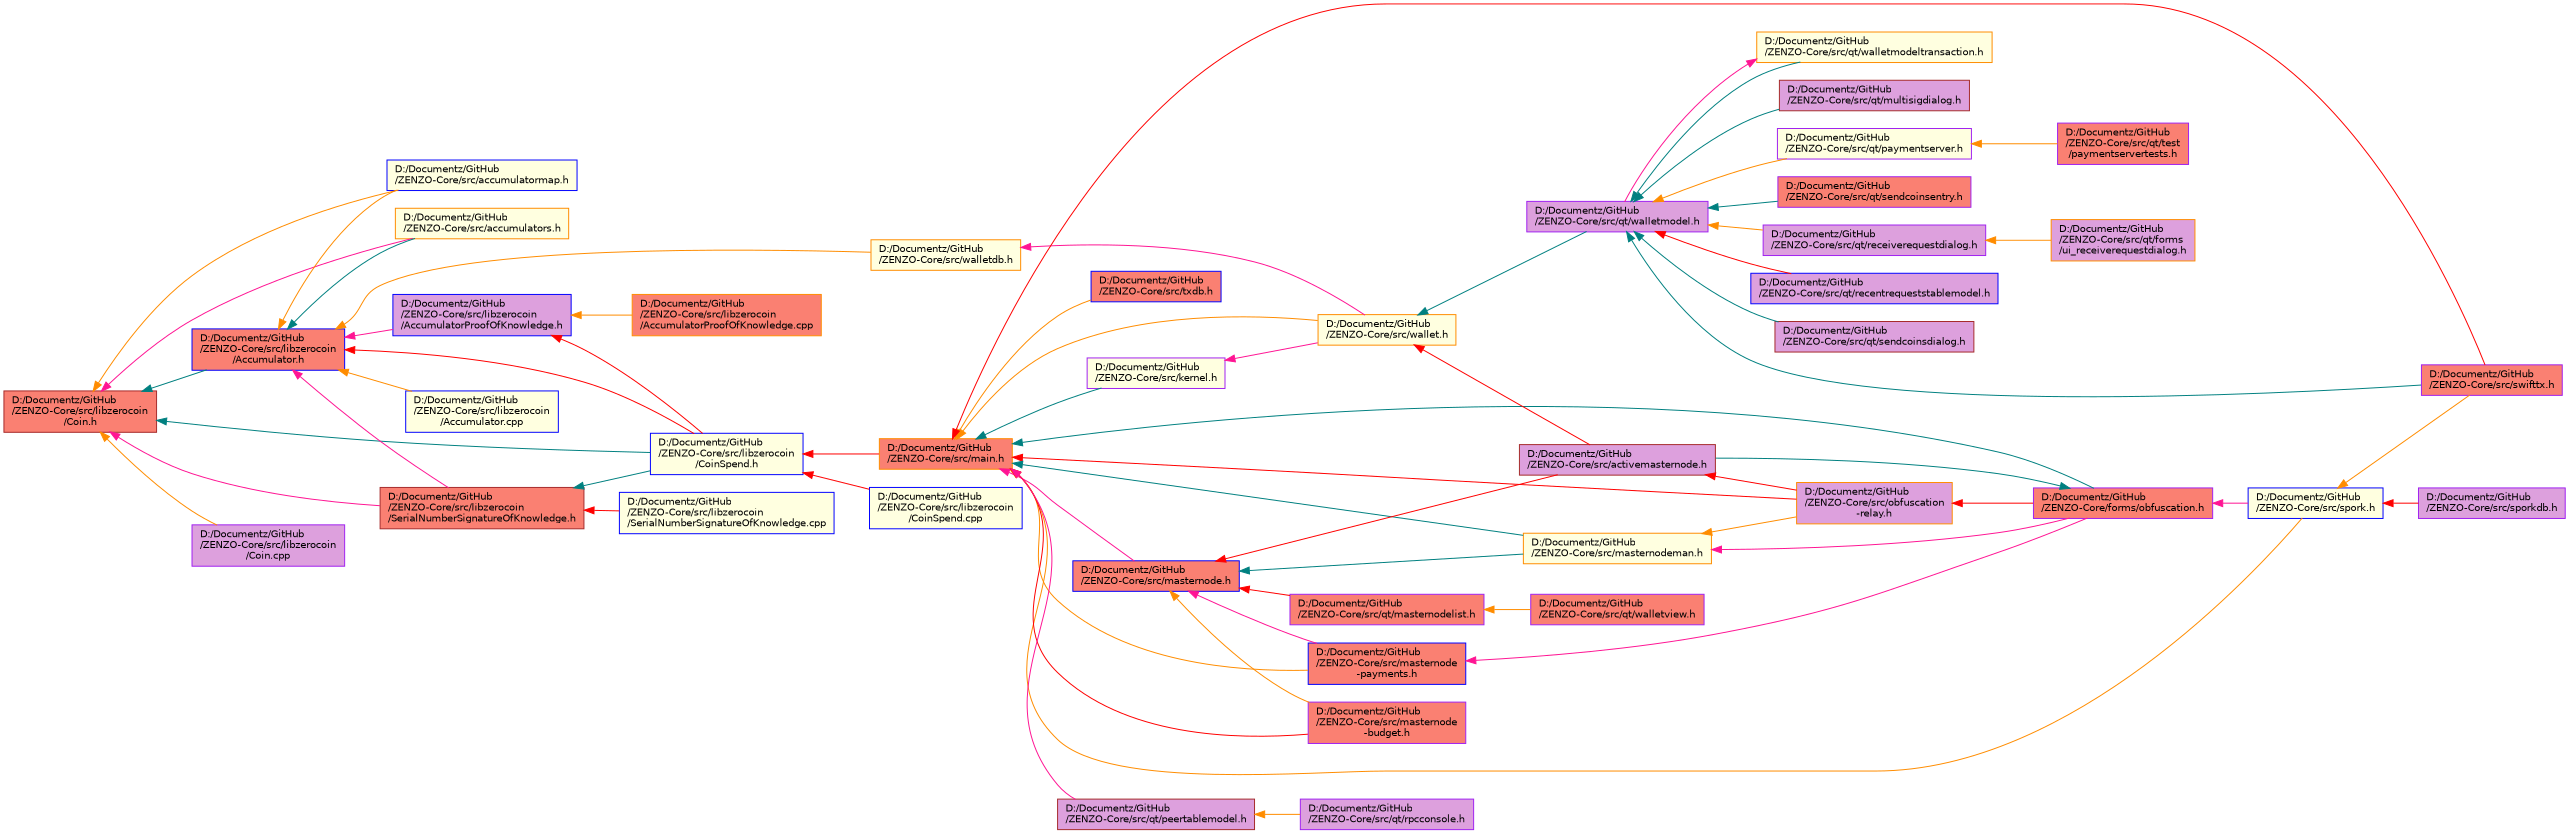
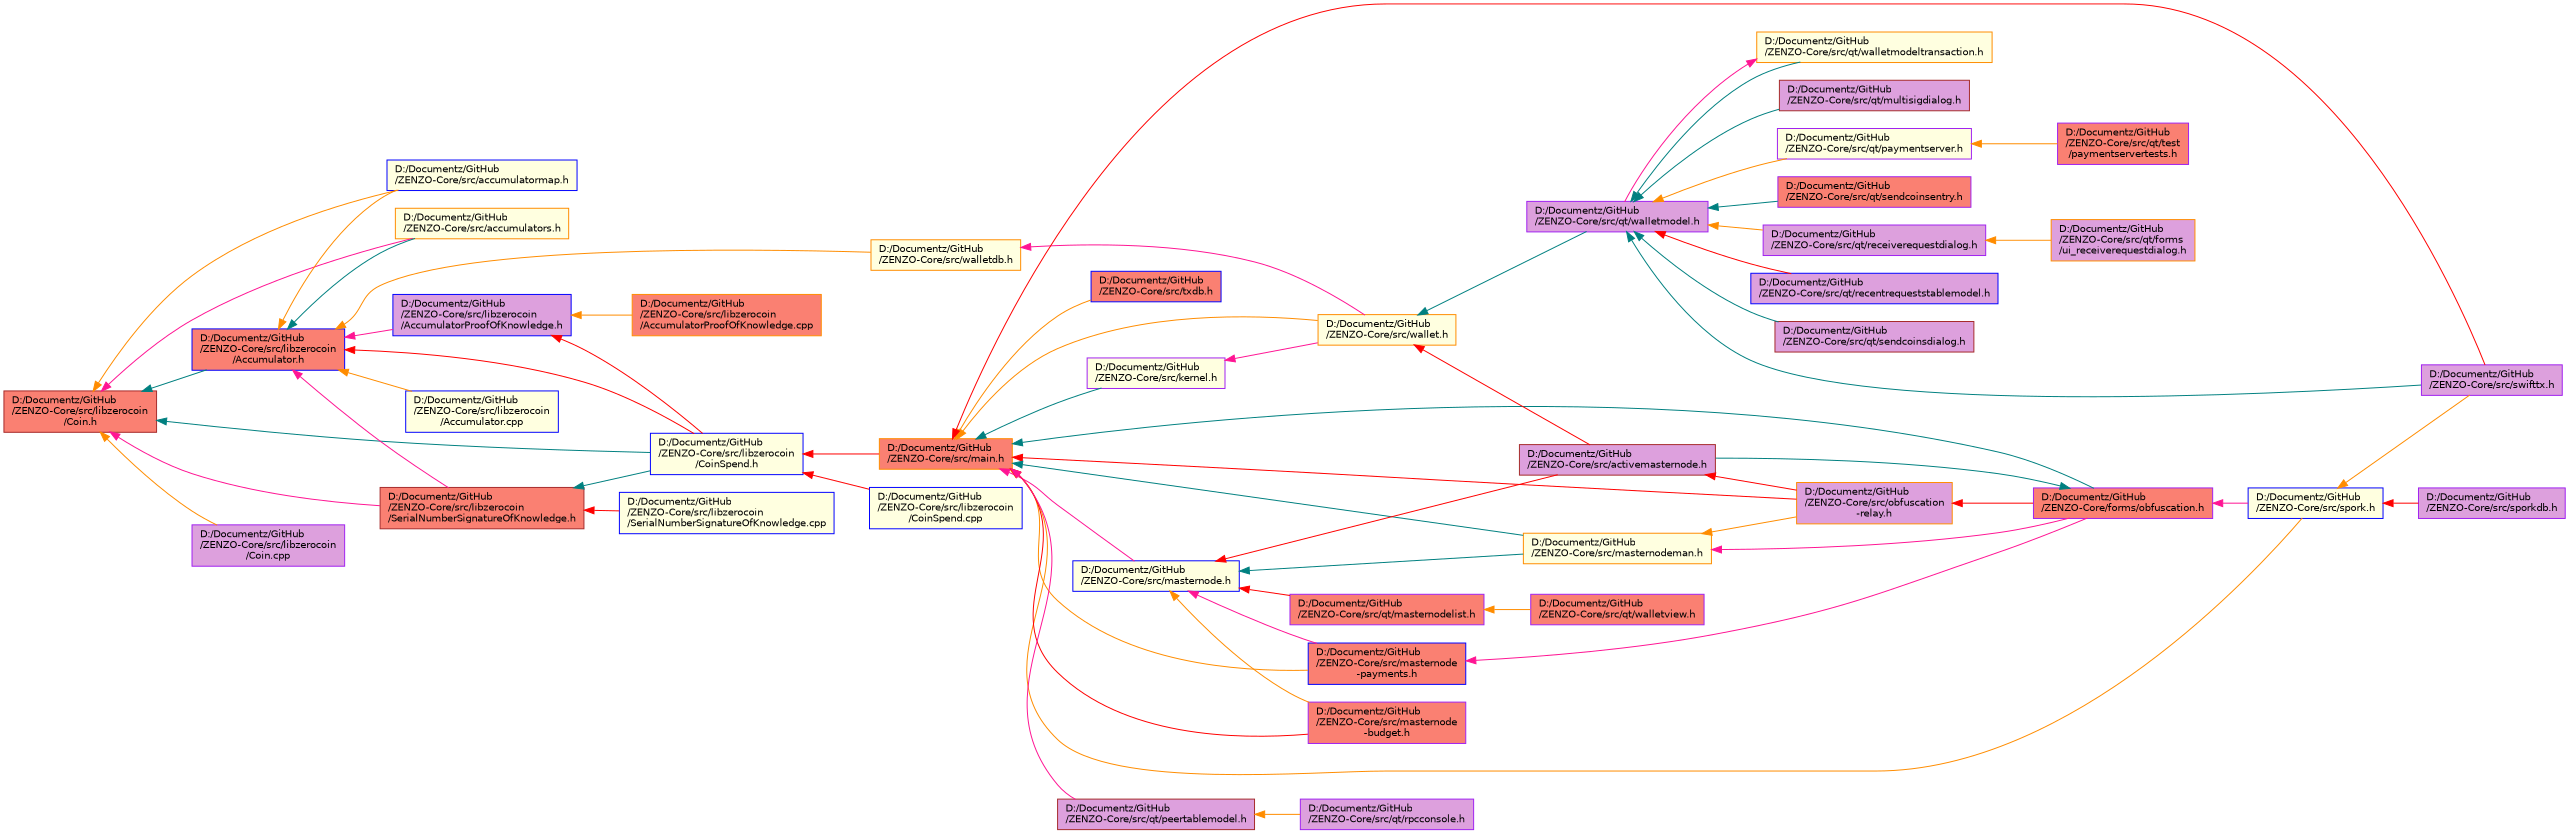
  digraph {
    rankdir=LR
    node [color=purple fillcolor=lightyellow fontname=Helvetica fontsize=10 shape=record style=filled]
    edge [color=darkorange dir=back fontname=Helvetica fontsize=10 labelfontname=Helvetica labelfontsize=10 style=solid]
    n1 [color=brown fillcolor=salmon fontcolor=black height=0.2 label="D:/Documentz/GitHub\l/ZENZO-Core/src/libzerocoin\l/Coin.h" width=0.4]
    n2 [color=blue fillcolor=salmon height=0.2 label="D:/Documentz/GitHub\l/ZENZO-Core/src/libzerocoin\l/Accumulator.h" width=0.4]
    n3 [color=blue height=0.2 label="D:/Documentz/GitHub\l/ZENZO-Core/src/accumulatormap.h" width=0.4]
    n4 [color=darkorange height=0.2 label="D:/Documentz/GitHub\l/ZENZO-Core/src/accumulators.h" width=0.4]
    n5 [color=blue height=0.2 label="D:/Documentz/GitHub\l/ZENZO-Core/src/libzerocoin\l/CoinSpend.h" width=0.4]
    n6 [color=brown fillcolor=salmon height=0.2 label="D:/Documentz/GitHub\l/ZENZO-Core/src/libzerocoin\l/SerialNumberSignatureOfKnowledge.h" width=0.4]
    n7 [fillcolor=plum height=0.2 label="D:/Documentz/GitHub\l/ZENZO-Core/src/libzerocoin\l/Coin.cpp" width=0.4]
    n8 [color=blue fillcolor=plum height=0.2 label="D:/Documentz/GitHub\l/ZENZO-Core/src/libzerocoin\l/AccumulatorProofOfKnowledge.h" width=0.4]
    n9 [color=darkorange height=0.2 label="D:/Documentz/GitHub\l/ZENZO-Core/src/walletdb.h" width=0.4]
    n10 [color=blue height=0.2 label="D:/Documentz/GitHub\l/ZENZO-Core/src/libzerocoin\l/Accumulator.cpp" width=0.4]
    n11 [color=darkorange fillcolor=salmon height=0.2 label="D:/Documentz/GitHub\l/ZENZO-Core/src/main.h" width=0.4]
    n12 [color=blue height=0.2 label="D:/Documentz/GitHub\l/ZENZO-Core/src/libzerocoin\l/CoinSpend.cpp" width=0.4]
    n13 [color=blue height=0.2 label="D:/Documentz/GitHub\l/ZENZO-Core/src/libzerocoin\l/SerialNumberSignatureOfKnowledge.cpp" width=0.4]
    n14 [color=darkorange fillcolor=salmon height=0.2 label="D:/Documentz/GitHub\l/ZENZO-Core/src/libzerocoin\l/AccumulatorProofOfKnowledge.cpp" width=0.4]
    n15 [color=darkorange height=0.2 label="D:/Documentz/GitHub\l/ZENZO-Core/src/wallet.h" width=0.4]
    n16 [color=blue fillcolor=salmon height=0.2 label="D:/Documentz/GitHub\l/ZENZO-Core/src/txdb.h" width=0.4]
    n17 [color=blue height=0.2 label="D:/Documentz/GitHub\l/ZENZO-Core/src/spork.h" width=0.4]
-   n18 [fillcolor=salmon height=0.2 label="D:/Documentz/GitHub\l/ZENZO-Core/src/swifttx.h" width=0.4]
+   n18 [fillcolor=plum height=0.2 label="D:/Documentz/GitHub\l/ZENZO-Core/src/swifttx.h" width=0.4]
    n19 [fillcolor=salmon height=0.2 label="D:/Documentz/GitHub\l/ZENZO-Core/forms/obfuscation.h" width=0.4]
    n20 [color=darkorange fillcolor=plum height=0.2 label="D:/Documentz/GitHub\l/ZENZO-Core/src/obfuscation\l-relay.h" width=0.4]
    n21 [color=blue fillcolor=salmon height=0.2 label="D:/Documentz/GitHub\l/ZENZO-Core/src/masternode\l-payments.h" width=0.4]
-   n22 [color=blue fillcolor=salmon height=0.2 label="D:/Documentz/GitHub\l/ZENZO-Core/src/masternode.h" width=0.4]
+   n22 [color=blue height=0.2 label="D:/Documentz/GitHub\l/ZENZO-Core/src/masternode.h" width=0.4]
    n23 [color=darkorange height=0.2 label="D:/Documentz/GitHub\l/ZENZO-Core/src/masternodeman.h" width=0.4]
    n24 [fillcolor=salmon height=0.2 label="D:/Documentz/GitHub\l/ZENZO-Core/src/masternode\l-budget.h" width=0.4]
    n25 [height=0.2 label="D:/Documentz/GitHub\l/ZENZO-Core/src/kernel.h" width=0.4]
    n26 [color=brown fillcolor=plum height=0.2 label="D:/Documentz/GitHub\l/ZENZO-Core/src/qt/peertablemodel.h" width=0.4]
    n27 [fillcolor=plum height=0.2 label="D:/Documentz/GitHub\l/ZENZO-Core/src/sporkdb.h" width=0.4]
    n28 [color=brown fillcolor=plum height=0.2 label="D:/Documentz/GitHub\l/ZENZO-Core/src/activemasternode.h" width=0.4]
    n29 [fillcolor=salmon height=0.2 label="D:/Documentz/GitHub\l/ZENZO-Core/src/qt/masternodelist.h" width=0.4]
    n30 [fillcolor=plum height=0.2 label="D:/Documentz/GitHub\l/ZENZO-Core/src/qt/walletmodel.h" width=0.4]
    n31 [fillcolor=plum height=0.2 label="D:/Documentz/GitHub\l/ZENZO-Core/src/qt/rpcconsole.h" width=0.4]
    n32 [color=darkorange height=0.2 label="D:/Documentz/GitHub\l/ZENZO-Core/src/qt/walletmodeltransaction.h" width=0.4]
    n33 [color=brown fillcolor=plum height=0.2 label="D:/Documentz/GitHub\l/ZENZO-Core/src/qt/multisigdialog.h" width=0.4]
    n34 [height=0.2 label="D:/Documentz/GitHub\l/ZENZO-Core/src/qt/paymentserver.h" width=0.4]
    n35 [fillcolor=salmon height=0.2 label="D:/Documentz/GitHub\l/ZENZO-Core/src/qt/sendcoinsentry.h" width=0.4]
    n36 [fillcolor=plum height=0.2 label="D:/Documentz/GitHub\l/ZENZO-Core/src/qt/receiverequestdialog.h" width=0.4]
    n37 [color=blue fillcolor=plum height=0.2 label="D:/Documentz/GitHub\l/ZENZO-Core/src/qt/recentrequeststablemodel.h" width=0.4]
    n38 [color=brown fillcolor=plum height=0.2 label="D:/Documentz/GitHub\l/ZENZO-Core/src/qt/sendcoinsdialog.h" width=0.4]
    n39 [fillcolor=salmon height=0.2 label="D:/Documentz/GitHub\l/ZENZO-Core/src/qt/test\l/paymentservertests.h" width=0.4]
    n40 [color=darkorange fillcolor=plum height=0.2 label="D:/Documentz/GitHub\l/ZENZO-Core/src/qt/forms\l/ui_receiverequestdialog.h" width=0.4]
    n41 [fillcolor=salmon height=0.2 label="D:/Documentz/GitHub\l/ZENZO-Core/src/qt/walletview.h" width=0.4]
    n1 -> n2 [color=teal]
    n1 -> n3
    n1 -> n4 [color=deeppink]
    n1 -> n5 [color=teal]
    n1 -> n6 [color=deeppink]
    n1 -> n7
    n2 -> n3
    n2 -> n4 [color=teal]
    n2 -> n5 [color=red]
    n2 -> n6 [color=deeppink]
    n2 -> n8 [color=deeppink]
    n2 -> n9
    n2 -> n10
    n5 -> n11 [color=red]
    n5 -> n12 [color=red]
    n6 -> n5 [color=teal]
    n6 -> n13 [color=red]
    n8 -> n5 [color=red]
    n8 -> n14
    n9 -> n15 [color=deeppink]
    n11 -> n15
    n11 -> n16
    n11 -> n17
    n11 -> n18 [color=red]
    n11 -> n19 [color=teal]
    n11 -> n20 [color=red]
    n11 -> n21
    n11 -> n22 [color=deeppink]
    n11 -> n23 [color=teal]
    n11 -> n24 [color=red]
    n11 -> n25 [color=teal]
    n11 -> n26 [color=deeppink]
    n15 -> n28 [color=red]
    n15 -> n30 [color=teal]
    n17 -> n18
    n17 -> n27 [color=red]
    n19 -> n17 [color=deeppink]
    n19 -> n28 [color=teal]
    n20 -> n19 [color=red]
    n21 -> n19 [color=deeppink]
    n22 -> n21 [color=deeppink]
    n22 -> n23 [color=teal]
    n22 -> n24
    n22 -> n28 [color=red]
    n22 -> n29 [color=red]
    n23 -> n19 [color=deeppink]
    n23 -> n20
    n25 -> n15 [color=deeppink]
    n26 -> n31
    n28 -> n20 [color=red]
    n29 -> n41
    n30 -> n18 [color=teal]
    n30 -> n32 [color=teal]
    n30 -> n33 [color=teal]
    n30 -> n34
    n30 -> n35 [color=teal]
    n30 -> n36
    n30 -> n37 [color=red]
    n30 -> n38 [color=teal]
    n32 -> n30 [color=deeppink]
    n34 -> n39
    n36 -> n40
  }
